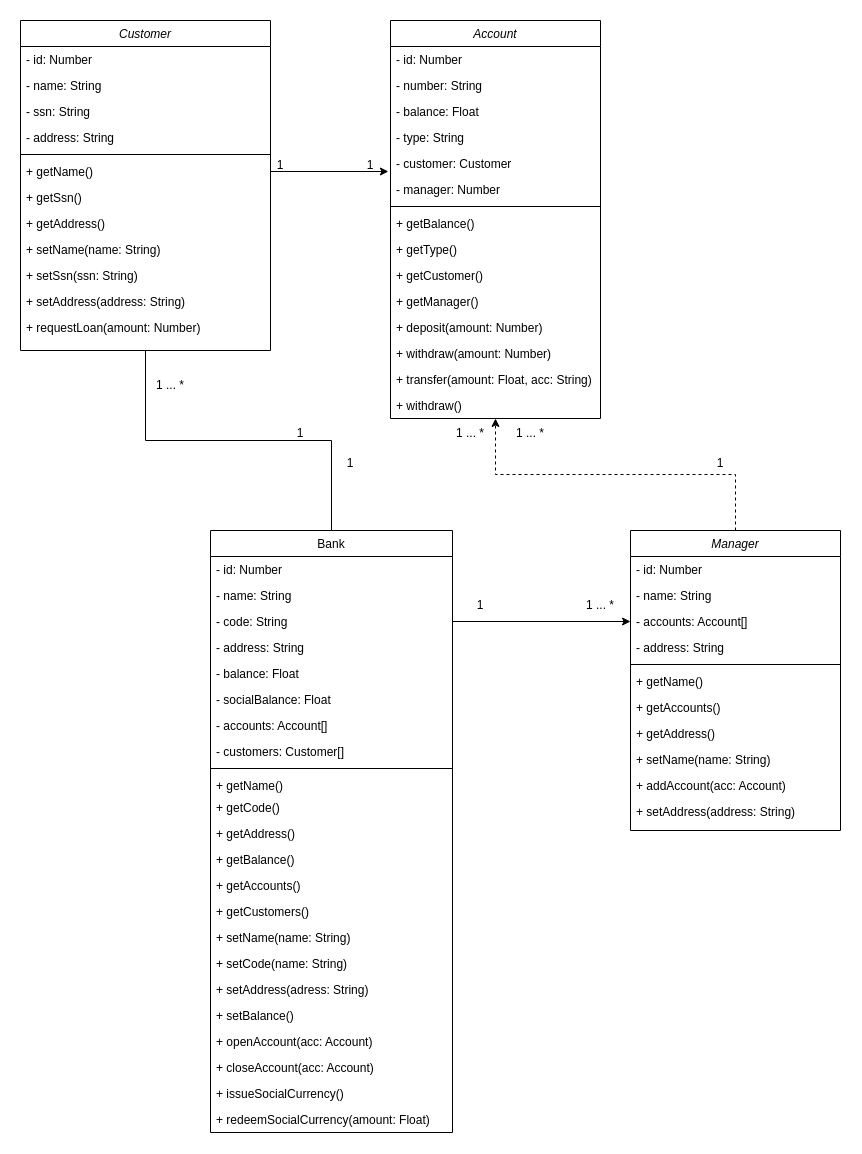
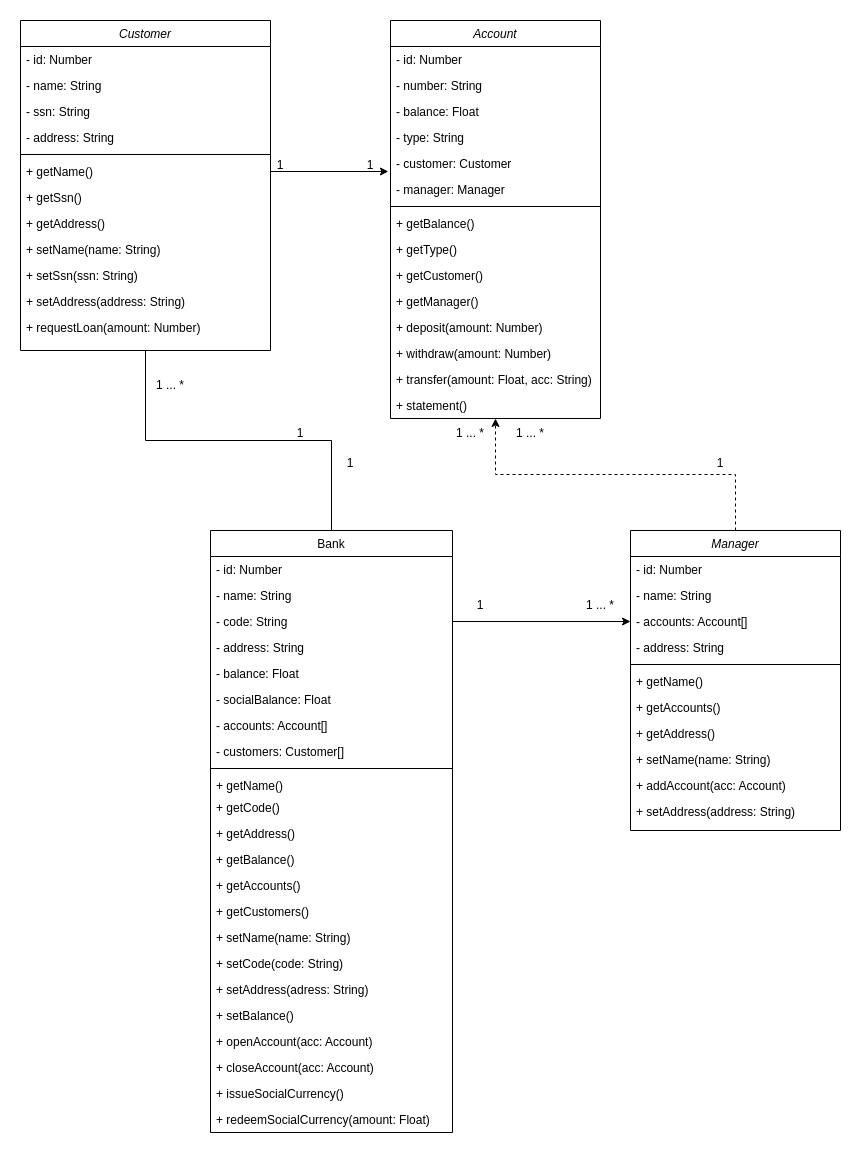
  <mxCell id="0" />
  <mxCell id="1" parent="0" />
  <mxCell id="2" value="Account" style="swimlane;fontStyle=2;align=center;verticalAlign=top;childLayout=stackLayout;horizontal=1;startSize=26;horizontalStack=0;resizeParent=1;resizeLast=0;collapsible=1;marginBottom=0;rounded=0;shadow=0;strokeWidth=1;" parent="1" vertex="1"><mxGeometry x="390" y="20" width="210" height="398" as="geometry"><mxRectangle x="230" y="140" width="160" height="26" as="alternateBounds" /></mxGeometry></mxCell>
  <mxCell id="3" value="- id: Number" style="text;align=left;verticalAlign=top;spacingLeft=4;spacingRight=4;overflow=hidden;rotatable=0;points=[[0,0.5],[1,0.5]];portConstraint=eastwest;" vertex="1" parent="2"><mxGeometry y="26" width="210" height="26" as="geometry" /></mxCell>
  <mxCell id="4" value="- number: String" style="text;align=left;verticalAlign=top;spacingLeft=4;spacingRight=4;overflow=hidden;rotatable=0;points=[[0,0.5],[1,0.5]];portConstraint=eastwest;" parent="2" vertex="1"><mxGeometry y="52" width="210" height="26" as="geometry" /></mxCell>
  <mxCell id="5" value="- balance: Float" style="text;align=left;verticalAlign=top;spacingLeft=4;spacingRight=4;overflow=hidden;rotatable=0;points=[[0,0.5],[1,0.5]];portConstraint=eastwest;" parent="2" vertex="1"><mxGeometry y="78" width="210" height="26" as="geometry" /></mxCell>
  <mxCell id="6" value="- type: String" style="text;align=left;verticalAlign=top;spacingLeft=4;spacingRight=4;overflow=hidden;rotatable=0;points=[[0,0.5],[1,0.5]];portConstraint=eastwest;" parent="2" vertex="1"><mxGeometry y="104" width="210" height="26" as="geometry" /></mxCell>
  <mxCell id="7" value="- customer: Customer" style="text;align=left;verticalAlign=top;spacingLeft=4;spacingRight=4;overflow=hidden;rotatable=0;points=[[0,0.5],[1,0.5]];portConstraint=eastwest;" parent="2" vertex="1"><mxGeometry y="130" width="210" height="26" as="geometry" /></mxCell>
- <mxCell id="8" value="- manager: Number" style="text;align=left;verticalAlign=top;spacingLeft=4;spacingRight=4;overflow=hidden;rotatable=0;points=[[0,0.5],[1,0.5]];portConstraint=eastwest;rounded=0;shadow=0;html=0;" parent="2" vertex="1"><mxGeometry y="156" width="210" height="26" as="geometry" /></mxCell>
+ <mxCell id="8" value="- manager: Manager" style="text;align=left;verticalAlign=top;spacingLeft=4;spacingRight=4;overflow=hidden;rotatable=0;points=[[0,0.5],[1,0.5]];portConstraint=eastwest;rounded=0;shadow=0;html=0;" parent="2" vertex="1"><mxGeometry y="156" width="210" height="26" as="geometry" /></mxCell>
  <mxCell id="9" value="" style="line;html=1;strokeWidth=1;align=left;verticalAlign=middle;spacingTop=-1;spacingLeft=3;spacingRight=3;rotatable=0;labelPosition=right;points=[];portConstraint=eastwest;" parent="2" vertex="1"><mxGeometry y="182" width="210" height="8" as="geometry" /></mxCell>
  <mxCell id="10" value="+ getBalance()" style="text;align=left;verticalAlign=top;spacingLeft=4;spacingRight=4;overflow=hidden;rotatable=0;points=[[0,0.5],[1,0.5]];portConstraint=eastwest;" parent="2" vertex="1"><mxGeometry y="190" width="210" height="26" as="geometry" /></mxCell>
  <mxCell id="11" value="+ getType()" style="text;align=left;verticalAlign=top;spacingLeft=4;spacingRight=4;overflow=hidden;rotatable=0;points=[[0,0.5],[1,0.5]];portConstraint=eastwest;" parent="2" vertex="1"><mxGeometry y="216" width="210" height="26" as="geometry" /></mxCell>
  <mxCell id="12" value="+ getCustomer()" style="text;align=left;verticalAlign=top;spacingLeft=4;spacingRight=4;overflow=hidden;rotatable=0;points=[[0,0.5],[1,0.5]];portConstraint=eastwest;" parent="2" vertex="1"><mxGeometry y="242" width="210" height="26" as="geometry" /></mxCell>
  <mxCell id="13" value="+ getManager()" style="text;align=left;verticalAlign=top;spacingLeft=4;spacingRight=4;overflow=hidden;rotatable=0;points=[[0,0.5],[1,0.5]];portConstraint=eastwest;" parent="2" vertex="1"><mxGeometry y="268" width="210" height="26" as="geometry" /></mxCell>
  <mxCell id="14" value="+ deposit(amount: Number)" style="text;align=left;verticalAlign=top;spacingLeft=4;spacingRight=4;overflow=hidden;rotatable=0;points=[[0,0.5],[1,0.5]];portConstraint=eastwest;" parent="2" vertex="1"><mxGeometry y="294" width="210" height="26" as="geometry" /></mxCell>
  <mxCell id="15" value="+ withdraw(amount: Number)" style="text;align=left;verticalAlign=top;spacingLeft=4;spacingRight=4;overflow=hidden;rotatable=0;points=[[0,0.5],[1,0.5]];portConstraint=eastwest;" parent="2" vertex="1"><mxGeometry y="320" width="210" height="26" as="geometry" /></mxCell>
  <mxCell id="16" value="+ transfer(amount: Float, acc: String)" style="text;align=left;verticalAlign=top;spacingLeft=4;spacingRight=4;overflow=hidden;rotatable=0;points=[[0,0.5],[1,0.5]];portConstraint=eastwest;" parent="2" vertex="1"><mxGeometry y="346" width="210" height="26" as="geometry" /></mxCell>
- <mxCell id="17" value="+ withdraw()" style="text;align=left;verticalAlign=top;spacingLeft=4;spacingRight=4;overflow=hidden;rotatable=0;points=[[0,0.5],[1,0.5]];portConstraint=eastwest;" parent="2" vertex="1"><mxGeometry y="372" width="210" height="26" as="geometry" /></mxCell>
+ <mxCell id="17" value="+ statement()" style="text;align=left;verticalAlign=top;spacingLeft=4;spacingRight=4;overflow=hidden;rotatable=0;points=[[0,0.5],[1,0.5]];portConstraint=eastwest;" parent="2" vertex="1"><mxGeometry y="372" width="210" height="26" as="geometry" /></mxCell>
  <mxCell id="18" style="edgeStyle=orthogonalEdgeStyle;rounded=0;orthogonalLoop=1;jettySize=auto;html=1;exitX=0.5;exitY=0;exitDx=0;exitDy=0;endArrow=none;" edge="1" parent="1" source="19" target="43"><mxGeometry relative="1" as="geometry" /></mxCell>
  <mxCell id="19" value="Bank" style="swimlane;fontStyle=0;align=center;verticalAlign=top;childLayout=stackLayout;horizontal=1;startSize=26;horizontalStack=0;resizeParent=1;resizeLast=0;collapsible=1;marginBottom=0;rounded=0;shadow=0;strokeWidth=1;" parent="1" vertex="1"><mxGeometry x="210" y="530" width="242" height="602" as="geometry"><mxRectangle x="550" y="140" width="160" height="26" as="alternateBounds" /></mxGeometry></mxCell>
  <mxCell id="20" value="- id: Number" style="text;align=left;verticalAlign=top;spacingLeft=4;spacingRight=4;overflow=hidden;rotatable=0;points=[[0,0.5],[1,0.5]];portConstraint=eastwest;" vertex="1" parent="19"><mxGeometry y="26" width="242" height="26" as="geometry" /></mxCell>
  <mxCell id="21" value="- name: String" style="text;align=left;verticalAlign=top;spacingLeft=4;spacingRight=4;overflow=hidden;rotatable=0;points=[[0,0.5],[1,0.5]];portConstraint=eastwest;" parent="19" vertex="1"><mxGeometry y="52" width="242" height="26" as="geometry" /></mxCell>
  <mxCell id="22" value="- code: String" style="text;align=left;verticalAlign=top;spacingLeft=4;spacingRight=4;overflow=hidden;rotatable=0;points=[[0,0.5],[1,0.5]];portConstraint=eastwest;" parent="19" vertex="1"><mxGeometry y="78" width="242" height="26" as="geometry" /></mxCell>
  <mxCell id="23" value="- address: String" style="text;align=left;verticalAlign=top;spacingLeft=4;spacingRight=4;overflow=hidden;rotatable=0;points=[[0,0.5],[1,0.5]];portConstraint=eastwest;rounded=0;shadow=0;html=0;" parent="19" vertex="1"><mxGeometry y="104" width="242" height="26" as="geometry" /></mxCell>
  <mxCell id="24" value="- balance: Float" style="text;align=left;verticalAlign=top;spacingLeft=4;spacingRight=4;overflow=hidden;rotatable=0;points=[[0,0.5],[1,0.5]];portConstraint=eastwest;rounded=0;shadow=0;html=0;" parent="19" vertex="1"><mxGeometry y="130" width="242" height="26" as="geometry" /></mxCell>
  <mxCell id="25" value="- socialBalance: Float" style="text;align=left;verticalAlign=top;spacingLeft=4;spacingRight=4;overflow=hidden;rotatable=0;points=[[0,0.5],[1,0.5]];portConstraint=eastwest;rounded=0;shadow=0;html=0;" parent="19" vertex="1"><mxGeometry y="156" width="242" height="26" as="geometry" /></mxCell>
  <mxCell id="26" value="- accounts: Account[]" style="text;align=left;verticalAlign=top;spacingLeft=4;spacingRight=4;overflow=hidden;rotatable=0;points=[[0,0.5],[1,0.5]];portConstraint=eastwest;rounded=0;shadow=0;html=0;" parent="19" vertex="1"><mxGeometry y="182" width="242" height="26" as="geometry" /></mxCell>
  <mxCell id="27" value="- customers: Customer[]" style="text;align=left;verticalAlign=top;spacingLeft=4;spacingRight=4;overflow=hidden;rotatable=0;points=[[0,0.5],[1,0.5]];portConstraint=eastwest;rounded=0;shadow=0;html=0;" parent="19" vertex="1"><mxGeometry y="208" width="242" height="26" as="geometry" /></mxCell>
  <mxCell id="28" value="" style="line;html=1;strokeWidth=1;align=left;verticalAlign=middle;spacingTop=-1;spacingLeft=3;spacingRight=3;rotatable=0;labelPosition=right;points=[];portConstraint=eastwest;" parent="19" vertex="1"><mxGeometry y="234" width="242" height="8" as="geometry" /></mxCell>
  <mxCell id="29" value="+ getName()" style="text;align=left;verticalAlign=top;spacingLeft=4;spacingRight=4;overflow=hidden;rotatable=0;points=[[0,0.5],[1,0.5]];portConstraint=eastwest;" parent="19" vertex="1"><mxGeometry y="242" width="242" height="22" as="geometry" /></mxCell>
  <mxCell id="30" value="+ getCode()" style="text;align=left;verticalAlign=top;spacingLeft=4;spacingRight=4;overflow=hidden;rotatable=0;points=[[0,0.5],[1,0.5]];portConstraint=eastwest;" parent="19" vertex="1"><mxGeometry y="264" width="242" height="26" as="geometry" /></mxCell>
  <mxCell id="31" value="+ getAddress()" style="text;align=left;verticalAlign=top;spacingLeft=4;spacingRight=4;overflow=hidden;rotatable=0;points=[[0,0.5],[1,0.5]];portConstraint=eastwest;" parent="19" vertex="1"><mxGeometry y="290" width="242" height="26" as="geometry" /></mxCell>
  <mxCell id="32" value="+ getBalance()" style="text;align=left;verticalAlign=top;spacingLeft=4;spacingRight=4;overflow=hidden;rotatable=0;points=[[0,0.5],[1,0.5]];portConstraint=eastwest;" parent="19" vertex="1"><mxGeometry y="316" width="242" height="26" as="geometry" /></mxCell>
  <mxCell id="33" value="+ getAccounts()" style="text;align=left;verticalAlign=top;spacingLeft=4;spacingRight=4;overflow=hidden;rotatable=0;points=[[0,0.5],[1,0.5]];portConstraint=eastwest;" parent="19" vertex="1"><mxGeometry y="342" width="242" height="26" as="geometry" /></mxCell>
  <mxCell id="34" value="+ getCustomers()" style="text;align=left;verticalAlign=top;spacingLeft=4;spacingRight=4;overflow=hidden;rotatable=0;points=[[0,0.5],[1,0.5]];portConstraint=eastwest;" parent="19" vertex="1"><mxGeometry y="368" width="242" height="26" as="geometry" /></mxCell>
  <mxCell id="35" value="+ setName(name: String)" style="text;align=left;verticalAlign=top;spacingLeft=4;spacingRight=4;overflow=hidden;rotatable=0;points=[[0,0.5],[1,0.5]];portConstraint=eastwest;" parent="19" vertex="1"><mxGeometry y="394" width="242" height="26" as="geometry" /></mxCell>
- <mxCell id="36" value="+ setCode(name: String)" style="text;align=left;verticalAlign=top;spacingLeft=4;spacingRight=4;overflow=hidden;rotatable=0;points=[[0,0.5],[1,0.5]];portConstraint=eastwest;" parent="19" vertex="1"><mxGeometry y="420" width="242" height="26" as="geometry" /></mxCell>
+ <mxCell id="36" value="+ setCode(code: String)" style="text;align=left;verticalAlign=top;spacingLeft=4;spacingRight=4;overflow=hidden;rotatable=0;points=[[0,0.5],[1,0.5]];portConstraint=eastwest;" parent="19" vertex="1"><mxGeometry y="420" width="242" height="26" as="geometry" /></mxCell>
  <mxCell id="37" value="+ setAddress(adress: String)" style="text;align=left;verticalAlign=top;spacingLeft=4;spacingRight=4;overflow=hidden;rotatable=0;points=[[0,0.5],[1,0.5]];portConstraint=eastwest;" parent="19" vertex="1"><mxGeometry y="446" width="242" height="26" as="geometry" /></mxCell>
  <mxCell id="38" value="+ setBalance()" style="text;align=left;verticalAlign=top;spacingLeft=4;spacingRight=4;overflow=hidden;rotatable=0;points=[[0,0.5],[1,0.5]];portConstraint=eastwest;" parent="19" vertex="1"><mxGeometry y="472" width="242" height="26" as="geometry" /></mxCell>
  <mxCell id="39" value="+ openAccount(acc: Account)" style="text;align=left;verticalAlign=top;spacingLeft=4;spacingRight=4;overflow=hidden;rotatable=0;points=[[0,0.5],[1,0.5]];portConstraint=eastwest;" parent="19" vertex="1"><mxGeometry y="498" width="242" height="26" as="geometry" /></mxCell>
  <mxCell id="40" value="+ closeAccount(acc: Account)" style="text;align=left;verticalAlign=top;spacingLeft=4;spacingRight=4;overflow=hidden;rotatable=0;points=[[0,0.5],[1,0.5]];portConstraint=eastwest;" parent="19" vertex="1"><mxGeometry y="524" width="242" height="26" as="geometry" /></mxCell>
  <mxCell id="41" value="+ issueSocialCurrency()" style="text;align=left;verticalAlign=top;spacingLeft=4;spacingRight=4;overflow=hidden;rotatable=0;points=[[0,0.5],[1,0.5]];portConstraint=eastwest;" parent="19" vertex="1"><mxGeometry y="550" width="242" height="26" as="geometry" /></mxCell>
  <mxCell id="42" value="+ redeemSocialCurrency(amount: Float)" style="text;align=left;verticalAlign=top;spacingLeft=4;spacingRight=4;overflow=hidden;rotatable=0;points=[[0,0.5],[1,0.5]];portConstraint=eastwest;" parent="19" vertex="1"><mxGeometry y="576" width="242" height="26" as="geometry" /></mxCell>
  <mxCell id="43" value="Customer" style="swimlane;fontStyle=2;align=center;verticalAlign=top;childLayout=stackLayout;horizontal=1;startSize=26;horizontalStack=0;resizeParent=1;resizeLast=0;collapsible=1;marginBottom=0;rounded=0;shadow=0;strokeWidth=1;" vertex="1" parent="1"><mxGeometry x="20" y="20" width="250" height="330" as="geometry"><mxRectangle x="230" y="140" width="160" height="26" as="alternateBounds" /></mxGeometry></mxCell>
  <mxCell id="44" value="- id: Number" style="text;align=left;verticalAlign=top;spacingLeft=4;spacingRight=4;overflow=hidden;rotatable=0;points=[[0,0.5],[1,0.5]];portConstraint=eastwest;" vertex="1" parent="43"><mxGeometry y="26" width="250" height="26" as="geometry" /></mxCell>
  <mxCell id="45" value="- name: String" style="text;align=left;verticalAlign=top;spacingLeft=4;spacingRight=4;overflow=hidden;rotatable=0;points=[[0,0.5],[1,0.5]];portConstraint=eastwest;" vertex="1" parent="43"><mxGeometry y="52" width="250" height="26" as="geometry" /></mxCell>
  <mxCell id="46" value="- ssn: String" style="text;align=left;verticalAlign=top;spacingLeft=4;spacingRight=4;overflow=hidden;rotatable=0;points=[[0,0.5],[1,0.5]];portConstraint=eastwest;" vertex="1" parent="43"><mxGeometry y="78" width="250" height="26" as="geometry" /></mxCell>
  <mxCell id="47" value="- address: String" style="text;align=left;verticalAlign=top;spacingLeft=4;spacingRight=4;overflow=hidden;rotatable=0;points=[[0,0.5],[1,0.5]];portConstraint=eastwest;" vertex="1" parent="43"><mxGeometry y="104" width="250" height="26" as="geometry" /></mxCell>
  <mxCell id="48" value="" style="line;html=1;strokeWidth=1;align=left;verticalAlign=middle;spacingTop=-1;spacingLeft=3;spacingRight=3;rotatable=0;labelPosition=right;points=[];portConstraint=eastwest;" vertex="1" parent="43"><mxGeometry y="130" width="250" height="8" as="geometry" /></mxCell>
  <mxCell id="49" value="+ getName()" style="text;align=left;verticalAlign=top;spacingLeft=4;spacingRight=4;overflow=hidden;rotatable=0;points=[[0,0.5],[1,0.5]];portConstraint=eastwest;" vertex="1" parent="43"><mxGeometry y="138" width="250" height="26" as="geometry" /></mxCell>
  <mxCell id="50" value="+ getSsn()" style="text;align=left;verticalAlign=top;spacingLeft=4;spacingRight=4;overflow=hidden;rotatable=0;points=[[0,0.5],[1,0.5]];portConstraint=eastwest;" vertex="1" parent="43"><mxGeometry y="164" width="250" height="26" as="geometry" /></mxCell>
  <mxCell id="51" value="+ getAddress()" style="text;align=left;verticalAlign=top;spacingLeft=4;spacingRight=4;overflow=hidden;rotatable=0;points=[[0,0.5],[1,0.5]];portConstraint=eastwest;" vertex="1" parent="43"><mxGeometry y="190" width="250" height="26" as="geometry" /></mxCell>
  <mxCell id="52" value="+ setName(name: String)" style="text;align=left;verticalAlign=top;spacingLeft=4;spacingRight=4;overflow=hidden;rotatable=0;points=[[0,0.5],[1,0.5]];portConstraint=eastwest;" vertex="1" parent="43"><mxGeometry y="216" width="250" height="26" as="geometry" /></mxCell>
  <mxCell id="53" value="+ setSsn(ssn: String)" style="text;align=left;verticalAlign=top;spacingLeft=4;spacingRight=4;overflow=hidden;rotatable=0;points=[[0,0.5],[1,0.5]];portConstraint=eastwest;" vertex="1" parent="43"><mxGeometry y="242" width="250" height="26" as="geometry" /></mxCell>
  <mxCell id="54" value="+ setAddress(address: String)" style="text;align=left;verticalAlign=top;spacingLeft=4;spacingRight=4;overflow=hidden;rotatable=0;points=[[0,0.5],[1,0.5]];portConstraint=eastwest;" vertex="1" parent="43"><mxGeometry y="268" width="250" height="26" as="geometry" /></mxCell>
  <mxCell id="55" value="+ requestLoan(amount: Number)" style="text;align=left;verticalAlign=top;spacingLeft=4;spacingRight=4;overflow=hidden;rotatable=0;points=[[0,0.5],[1,0.5]];portConstraint=eastwest;" vertex="1" parent="43"><mxGeometry y="294" width="250" height="26" as="geometry" /></mxCell>
  <mxCell id="56" style="edgeStyle=orthogonalEdgeStyle;rounded=0;orthogonalLoop=1;jettySize=auto;html=1;exitX=0.5;exitY=0;exitDx=0;exitDy=0;dashed=1;" edge="1" parent="1" source="57" target="2"><mxGeometry relative="1" as="geometry" /></mxCell>
  <mxCell id="57" value="Manager" style="swimlane;fontStyle=2;align=center;verticalAlign=top;childLayout=stackLayout;horizontal=1;startSize=26;horizontalStack=0;resizeParent=1;resizeLast=0;collapsible=1;marginBottom=0;rounded=0;shadow=0;strokeWidth=1;" vertex="1" parent="1"><mxGeometry x="630" y="530" width="210" height="300" as="geometry"><mxRectangle x="230" y="140" width="160" height="26" as="alternateBounds" /></mxGeometry></mxCell>
  <mxCell id="58" value="- id: Number" style="text;align=left;verticalAlign=top;spacingLeft=4;spacingRight=4;overflow=hidden;rotatable=0;points=[[0,0.5],[1,0.5]];portConstraint=eastwest;" vertex="1" parent="57"><mxGeometry y="26" width="210" height="26" as="geometry" /></mxCell>
  <mxCell id="59" value="- name: String" style="text;align=left;verticalAlign=top;spacingLeft=4;spacingRight=4;overflow=hidden;rotatable=0;points=[[0,0.5],[1,0.5]];portConstraint=eastwest;" vertex="1" parent="57"><mxGeometry y="52" width="210" height="26" as="geometry" /></mxCell>
  <mxCell id="60" value="- accounts: Account[]" style="text;align=left;verticalAlign=top;spacingLeft=4;spacingRight=4;overflow=hidden;rotatable=0;points=[[0,0.5],[1,0.5]];portConstraint=eastwest;" vertex="1" parent="57"><mxGeometry y="78" width="210" height="26" as="geometry" /></mxCell>
  <mxCell id="61" value="- address: String" style="text;align=left;verticalAlign=top;spacingLeft=4;spacingRight=4;overflow=hidden;rotatable=0;points=[[0,0.5],[1,0.5]];portConstraint=eastwest;" vertex="1" parent="57"><mxGeometry y="104" width="210" height="26" as="geometry" /></mxCell>
  <mxCell id="62" value="" style="line;html=1;strokeWidth=1;align=left;verticalAlign=middle;spacingTop=-1;spacingLeft=3;spacingRight=3;rotatable=0;labelPosition=right;points=[];portConstraint=eastwest;" vertex="1" parent="57"><mxGeometry y="130" width="210" height="8" as="geometry" /></mxCell>
  <mxCell id="63" value="+ getName()" style="text;align=left;verticalAlign=top;spacingLeft=4;spacingRight=4;overflow=hidden;rotatable=0;points=[[0,0.5],[1,0.5]];portConstraint=eastwest;" vertex="1" parent="57"><mxGeometry y="138" width="210" height="26" as="geometry" /></mxCell>
  <mxCell id="64" value="+ getAccounts()" style="text;align=left;verticalAlign=top;spacingLeft=4;spacingRight=4;overflow=hidden;rotatable=0;points=[[0,0.5],[1,0.5]];portConstraint=eastwest;" vertex="1" parent="57"><mxGeometry y="164" width="210" height="26" as="geometry" /></mxCell>
  <mxCell id="65" value="+ getAddress()" style="text;align=left;verticalAlign=top;spacingLeft=4;spacingRight=4;overflow=hidden;rotatable=0;points=[[0,0.5],[1,0.5]];portConstraint=eastwest;" vertex="1" parent="57"><mxGeometry y="190" width="210" height="26" as="geometry" /></mxCell>
  <mxCell id="66" value="+ setName(name: String)" style="text;align=left;verticalAlign=top;spacingLeft=4;spacingRight=4;overflow=hidden;rotatable=0;points=[[0,0.5],[1,0.5]];portConstraint=eastwest;" vertex="1" parent="57"><mxGeometry y="216" width="210" height="26" as="geometry" /></mxCell>
  <mxCell id="67" value="+ addAccount(acc: Account)" style="text;align=left;verticalAlign=top;spacingLeft=4;spacingRight=4;overflow=hidden;rotatable=0;points=[[0,0.5],[1,0.5]];portConstraint=eastwest;" vertex="1" parent="57"><mxGeometry y="242" width="210" height="26" as="geometry" /></mxCell>
  <mxCell id="68" value="+ setAddress(address: String)" style="text;align=left;verticalAlign=top;spacingLeft=4;spacingRight=4;overflow=hidden;rotatable=0;points=[[0,0.5],[1,0.5]];portConstraint=eastwest;" vertex="1" parent="57"><mxGeometry y="268" width="210" height="26" as="geometry" /></mxCell>
  <mxCell id="69" style="edgeStyle=orthogonalEdgeStyle;rounded=0;orthogonalLoop=1;jettySize=auto;html=1;entryX=-0.01;entryY=0.808;entryDx=0;entryDy=0;entryPerimeter=0;" edge="1" parent="1" source="49" target="7"><mxGeometry relative="1" as="geometry" /></mxCell>
  <mxCell id="70" value="1 ... *" style="text;html=1;align=center;verticalAlign=middle;whiteSpace=wrap;rounded=0;" vertex="1" parent="1"><mxGeometry x="440" y="418" width="60" height="30" as="geometry" /></mxCell>
  <mxCell id="71" value="1" style="text;html=1;align=center;verticalAlign=middle;whiteSpace=wrap;rounded=0;" vertex="1" parent="1"><mxGeometry x="250" y="150" width="60" height="30" as="geometry" /></mxCell>
  <mxCell id="72" value="1" style="text;html=1;align=center;verticalAlign=middle;whiteSpace=wrap;rounded=0;" vertex="1" parent="1"><mxGeometry x="340" y="150" width="60" height="30" as="geometry" /></mxCell>
  <mxCell id="73" value="1" style="text;html=1;align=center;verticalAlign=middle;whiteSpace=wrap;rounded=0;" vertex="1" parent="1"><mxGeometry x="320" y="448" width="60" height="30" as="geometry" /></mxCell>
  <mxCell id="74" value="1 ... *" style="text;html=1;align=center;verticalAlign=middle;whiteSpace=wrap;rounded=0;" vertex="1" parent="1"><mxGeometry y="370" width="60" height="30" as="geometry" x="140" /></mxCell>
  <mxCell id="75" value="1" style="text;html=1;align=center;verticalAlign=middle;whiteSpace=wrap;rounded=0;" vertex="1" parent="1"><mxGeometry x="270" y="418" width="60" height="30" as="geometry" /></mxCell>
  <mxCell id="76" style="edgeStyle=orthogonalEdgeStyle;rounded=0;orthogonalLoop=1;jettySize=auto;html=1;exitX=1;exitY=0.5;exitDx=0;exitDy=0;entryX=0;entryY=0.5;entryDx=0;entryDy=0;" edge="1" parent="1" source="22" target="60"><mxGeometry relative="1" as="geometry" /></mxCell>
  <mxCell id="77" value="1 ... *" style="text;html=1;align=center;verticalAlign=middle;whiteSpace=wrap;rounded=0;" vertex="1" parent="1"><mxGeometry x="570" y="590" width="60" height="30" as="geometry" /></mxCell>
  <mxCell id="78" value="1" style="text;html=1;align=center;verticalAlign=middle;whiteSpace=wrap;rounded=0;" vertex="1" parent="1"><mxGeometry x="450" y="590" width="60" height="30" as="geometry" /></mxCell>
  <mxCell id="79" value="1" style="text;html=1;align=center;verticalAlign=middle;whiteSpace=wrap;rounded=0;" vertex="1" parent="1"><mxGeometry x="690" y="448" width="60" height="30" as="geometry" /></mxCell>
  <mxCell id="80" value="1 ... *" style="text;html=1;align=center;verticalAlign=middle;whiteSpace=wrap;rounded=0;" vertex="1" parent="1"><mxGeometry x="500" y="418" width="60" height="30" as="geometry" /></mxCell>
